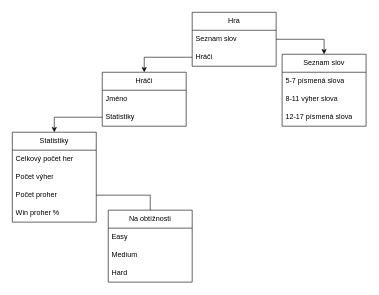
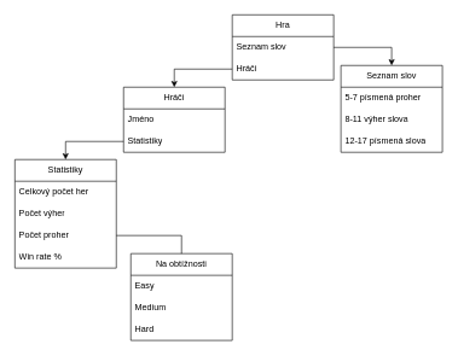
  <mxCell id="0" />
  <mxCell id="1" parent="0" />
  <mxCell id="2" value="Hra" style="swimlane;fontStyle=0;childLayout=stackLayout;horizontal=1;startSize=30;horizontalStack=0;resizeParent=1;resizeParentMax=0;resizeLast=0;collapsible=1;marginBottom=0;whiteSpace=wrap;html=1;" vertex="1" parent="1"><mxGeometry x="320" y="20" width="140" height="90" as="geometry" /></mxCell>
  <mxCell id="3" value="Seznam slov" style="text;strokeColor=none;fillColor=none;align=left;verticalAlign=middle;spacingLeft=4;spacingRight=4;overflow=hidden;points=[[0,0.5],[1,0.5]];portConstraint=eastwest;rotatable=0;whiteSpace=wrap;html=1;" vertex="1" parent="2"><mxGeometry y="30" width="140" height="30" as="geometry" /></mxCell>
  <mxCell id="4" value="Hráči" style="text;strokeColor=none;fillColor=none;align=left;verticalAlign=middle;spacingLeft=4;spacingRight=4;overflow=hidden;points=[[0,0.5],[1,0.5]];portConstraint=eastwest;rotatable=0;whiteSpace=wrap;html=1;" vertex="1" parent="2"><mxGeometry y="60" width="140" height="30" as="geometry" /></mxCell>
  <mxCell id="5" value="Seznam slov" style="swimlane;fontStyle=0;childLayout=stackLayout;horizontal=1;startSize=30;horizontalStack=0;resizeParent=1;resizeParentMax=0;resizeLast=0;collapsible=1;marginBottom=0;whiteSpace=wrap;html=1;" vertex="1" parent="1"><mxGeometry x="470" y="90" width="140" height="120" as="geometry" /></mxCell>
- <mxCell id="6" value="5-7 písmená slova" style="text;strokeColor=none;fillColor=none;align=left;verticalAlign=middle;spacingLeft=4;spacingRight=4;overflow=hidden;points=[[0,0.5],[1,0.5]];portConstraint=eastwest;rotatable=0;whiteSpace=wrap;html=1;" vertex="1" parent="5"><mxGeometry y="30" width="140" height="30" as="geometry" /></mxCell>
+ <mxCell id="6" value="5-7 písmená proher" style="text;strokeColor=none;fillColor=none;align=left;verticalAlign=middle;spacingLeft=4;spacingRight=4;overflow=hidden;points=[[0,0.5],[1,0.5]];portConstraint=eastwest;rotatable=0;whiteSpace=wrap;html=1;" vertex="1" parent="5"><mxGeometry y="30" width="140" height="30" as="geometry" /></mxCell>
  <mxCell id="7" value="8-11 výher slova" style="text;strokeColor=none;fillColor=none;align=left;verticalAlign=middle;spacingLeft=4;spacingRight=4;overflow=hidden;points=[[0,0.5],[1,0.5]];portConstraint=eastwest;rotatable=0;whiteSpace=wrap;html=1;" vertex="1" parent="5"><mxGeometry y="60" width="140" height="30" as="geometry" /></mxCell>
  <mxCell id="8" value="12-17 písmená slova" style="text;strokeColor=none;fillColor=none;align=left;verticalAlign=middle;spacingLeft=4;spacingRight=4;overflow=hidden;points=[[0,0.5],[1,0.5]];portConstraint=eastwest;rotatable=0;whiteSpace=wrap;html=1;" vertex="1" parent="5"><mxGeometry y="90" width="140" height="30" as="geometry" /></mxCell>
  <mxCell id="9" style="edgeStyle=orthogonalEdgeStyle;rounded=0;orthogonalLoop=1;jettySize=auto;html=1;entryX=0.5;entryY=0;entryDx=0;entryDy=0;" edge="1" parent="1" source="3" target="5"><mxGeometry relative="1" as="geometry" /></mxCell>
  <mxCell id="10" value="Hráči" style="swimlane;fontStyle=0;childLayout=stackLayout;horizontal=1;startSize=30;horizontalStack=0;resizeParent=1;resizeParentMax=0;resizeLast=0;collapsible=1;marginBottom=0;whiteSpace=wrap;html=1;" vertex="1" parent="1"><mxGeometry x="170" y="120" width="140" height="90" as="geometry" /></mxCell>
  <mxCell id="11" value="Jméno" style="text;strokeColor=none;fillColor=none;align=left;verticalAlign=middle;spacingLeft=4;spacingRight=4;overflow=hidden;points=[[0,0.5],[1,0.5]];portConstraint=eastwest;rotatable=0;whiteSpace=wrap;html=1;" vertex="1" parent="10"><mxGeometry y="30" width="140" height="30" as="geometry" /></mxCell>
  <mxCell id="12" value="Statistiky" style="text;strokeColor=none;fillColor=none;align=left;verticalAlign=middle;spacingLeft=4;spacingRight=4;overflow=hidden;points=[[0,0.5],[1,0.5]];portConstraint=eastwest;rotatable=0;whiteSpace=wrap;html=1;" vertex="1" parent="10"><mxGeometry y="60" width="140" height="30" as="geometry" /></mxCell>
  <mxCell id="13" style="edgeStyle=orthogonalEdgeStyle;rounded=0;orthogonalLoop=1;jettySize=auto;html=1;" edge="1" parent="1" source="4" target="10"><mxGeometry relative="1" as="geometry" /></mxCell>
  <mxCell id="14" value="Statistiky" style="swimlane;fontStyle=0;childLayout=stackLayout;horizontal=1;startSize=30;horizontalStack=0;resizeParent=1;resizeParentMax=0;resizeLast=0;collapsible=1;marginBottom=0;whiteSpace=wrap;html=1;" vertex="1" parent="1"><mxGeometry x="20" y="220" width="140" height="150" as="geometry" /></mxCell>
  <mxCell id="15" value="Celkový počet her" style="text;strokeColor=none;fillColor=none;align=left;verticalAlign=middle;spacingLeft=4;spacingRight=4;overflow=hidden;points=[[0,0.5],[1,0.5]];portConstraint=eastwest;rotatable=0;whiteSpace=wrap;html=1;" vertex="1" parent="14"><mxGeometry y="30" width="140" height="30" as="geometry" /></mxCell>
  <mxCell id="16" value="Počet výher" style="text;strokeColor=none;fillColor=none;align=left;verticalAlign=middle;spacingLeft=4;spacingRight=4;overflow=hidden;points=[[0,0.5],[1,0.5]];portConstraint=eastwest;rotatable=0;whiteSpace=wrap;html=1;" vertex="1" parent="14"><mxGeometry y="60" width="140" height="30" as="geometry" /></mxCell>
  <mxCell id="17" value="Počet proher" style="text;strokeColor=none;fillColor=none;align=left;verticalAlign=middle;spacingLeft=4;spacingRight=4;overflow=hidden;points=[[0,0.5],[1,0.5]];portConstraint=eastwest;rotatable=0;whiteSpace=wrap;html=1;" vertex="1" parent="14"><mxGeometry y="90" width="140" height="30" as="geometry" /></mxCell>
- <mxCell id="18" value="Win proher %" style="text;strokeColor=none;fillColor=none;align=left;verticalAlign=middle;spacingLeft=4;spacingRight=4;overflow=hidden;points=[[0,0.5],[1,0.5]];portConstraint=eastwest;rotatable=0;whiteSpace=wrap;html=1;" vertex="1" parent="14"><mxGeometry y="120" width="140" height="30" as="geometry" /></mxCell>
+ <mxCell id="18" value="Win rate %" style="text;strokeColor=none;fillColor=none;align=left;verticalAlign=middle;spacingLeft=4;spacingRight=4;overflow=hidden;points=[[0,0.5],[1,0.5]];portConstraint=eastwest;rotatable=0;whiteSpace=wrap;html=1;" vertex="1" parent="14"><mxGeometry y="120" width="140" height="30" as="geometry" /></mxCell>
  <mxCell id="19" style="edgeStyle=orthogonalEdgeStyle;rounded=0;orthogonalLoop=1;jettySize=auto;html=1;entryX=0.5;entryY=0;entryDx=0;entryDy=0;" edge="1" parent="1" source="12" target="14"><mxGeometry relative="1" as="geometry" /></mxCell>
  <mxCell id="20" value="Na obtížnosti" style="swimlane;fontStyle=0;childLayout=stackLayout;horizontal=1;startSize=30;horizontalStack=0;resizeParent=1;resizeParentMax=0;resizeLast=0;collapsible=1;marginBottom=0;whiteSpace=wrap;html=1;" vertex="1" parent="1"><mxGeometry x="180" y="350" width="140" height="120" as="geometry" /></mxCell>
  <mxCell id="21" value="Easy" style="text;strokeColor=none;fillColor=none;align=left;verticalAlign=middle;spacingLeft=4;spacingRight=4;overflow=hidden;points=[[0,0.5],[1,0.5]];portConstraint=eastwest;rotatable=0;whiteSpace=wrap;html=1;" vertex="1" parent="20"><mxGeometry y="30" width="140" height="30" as="geometry" /></mxCell>
  <mxCell id="22" value="Medium" style="text;strokeColor=none;fillColor=none;align=left;verticalAlign=middle;spacingLeft=4;spacingRight=4;overflow=hidden;points=[[0,0.5],[1,0.5]];portConstraint=eastwest;rotatable=0;whiteSpace=wrap;html=1;" vertex="1" parent="20"><mxGeometry y="60" width="140" height="30" as="geometry" /></mxCell>
  <mxCell id="23" value="Hard" style="text;strokeColor=none;fillColor=none;align=left;verticalAlign=middle;spacingLeft=4;spacingRight=4;overflow=hidden;points=[[0,0.5],[1,0.5]];portConstraint=eastwest;rotatable=0;whiteSpace=wrap;html=1;" vertex="1" parent="20"><mxGeometry y="90" width="140" height="30" as="geometry" /></mxCell>
  <mxCell id="24" style="edgeStyle=orthogonalEdgeStyle;rounded=0;orthogonalLoop=1;jettySize=auto;html=1;entryX=0.5;entryY=0;entryDx=0;entryDy=0;endArrow=none;" edge="1" parent="1" source="17" target="20"><mxGeometry relative="1" as="geometry" /></mxCell>
